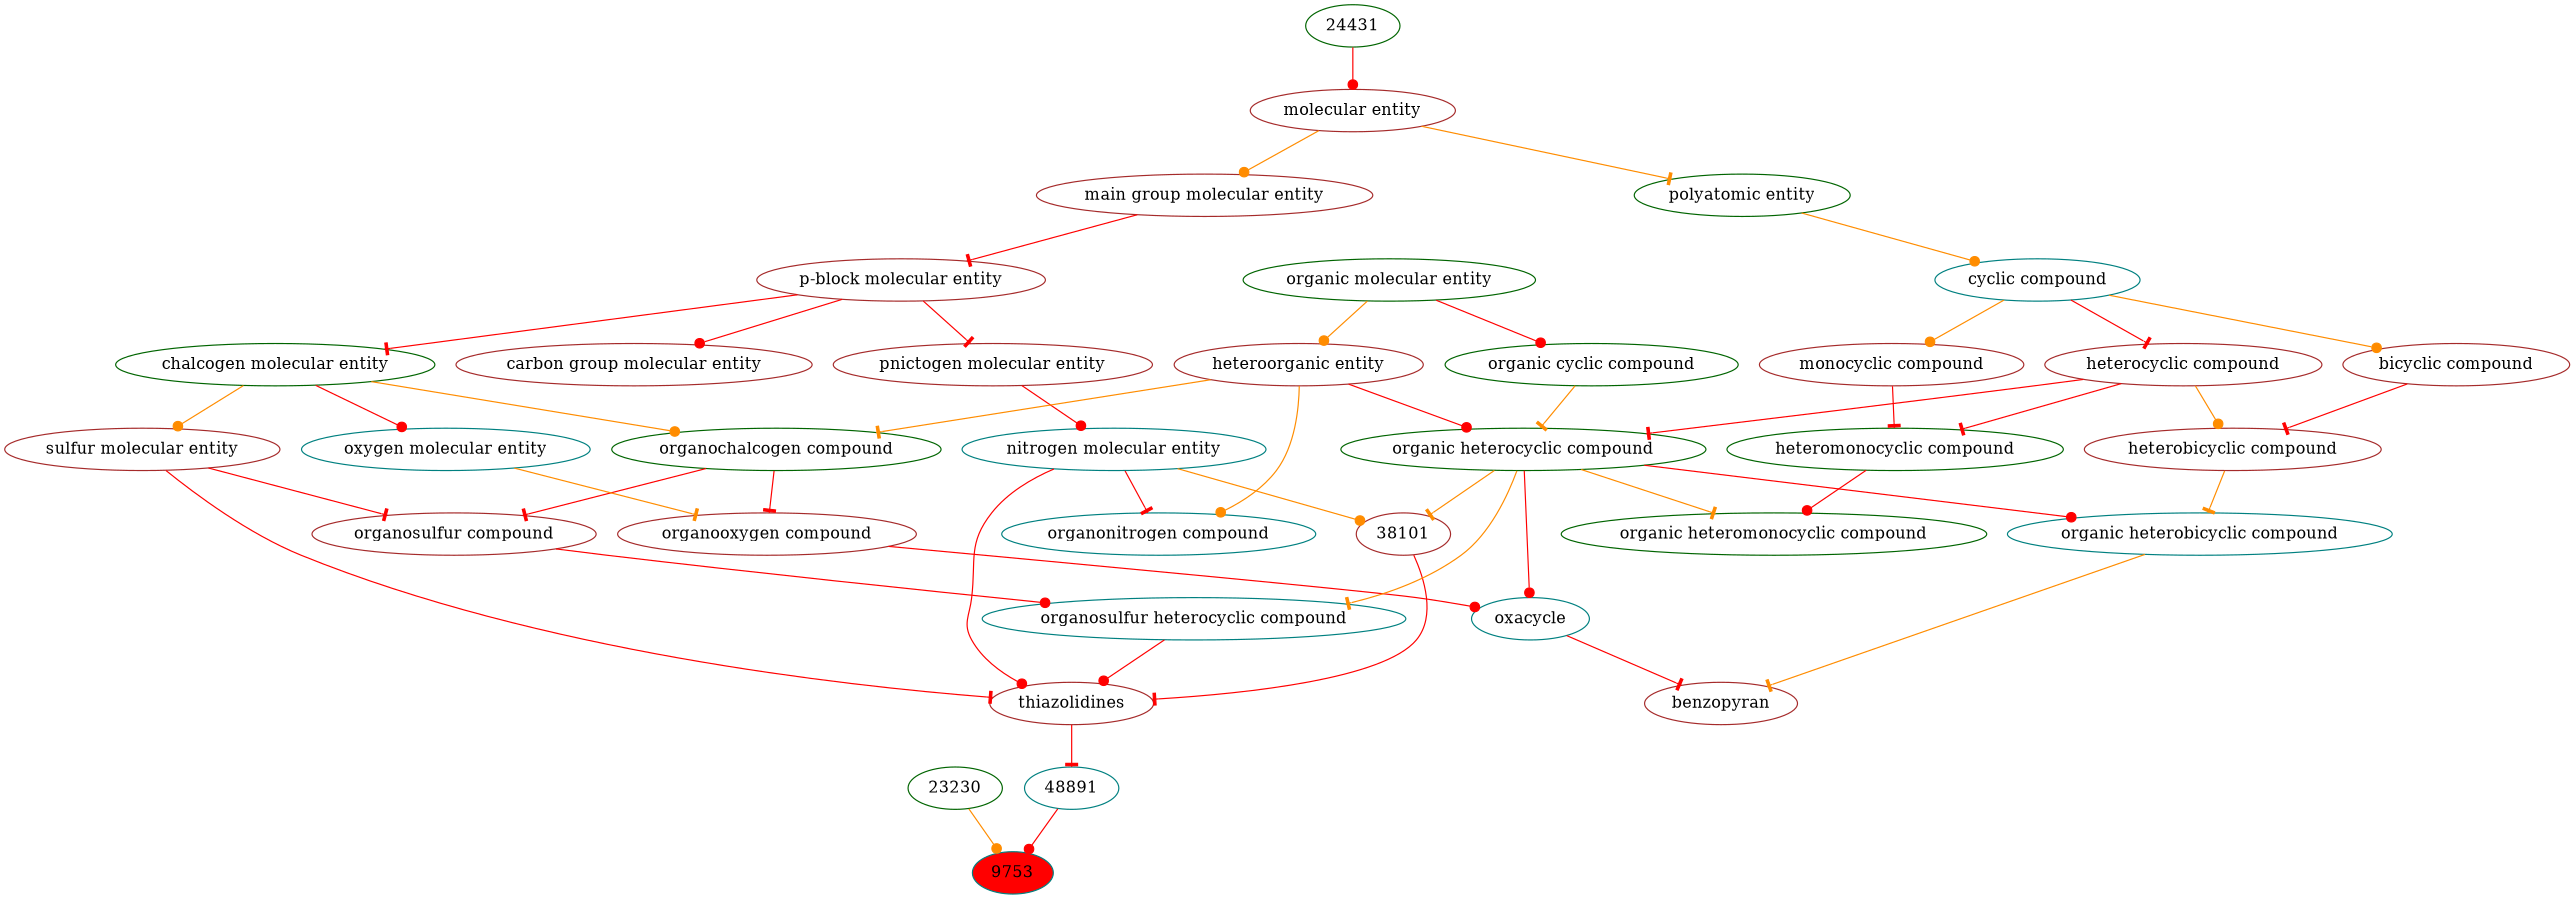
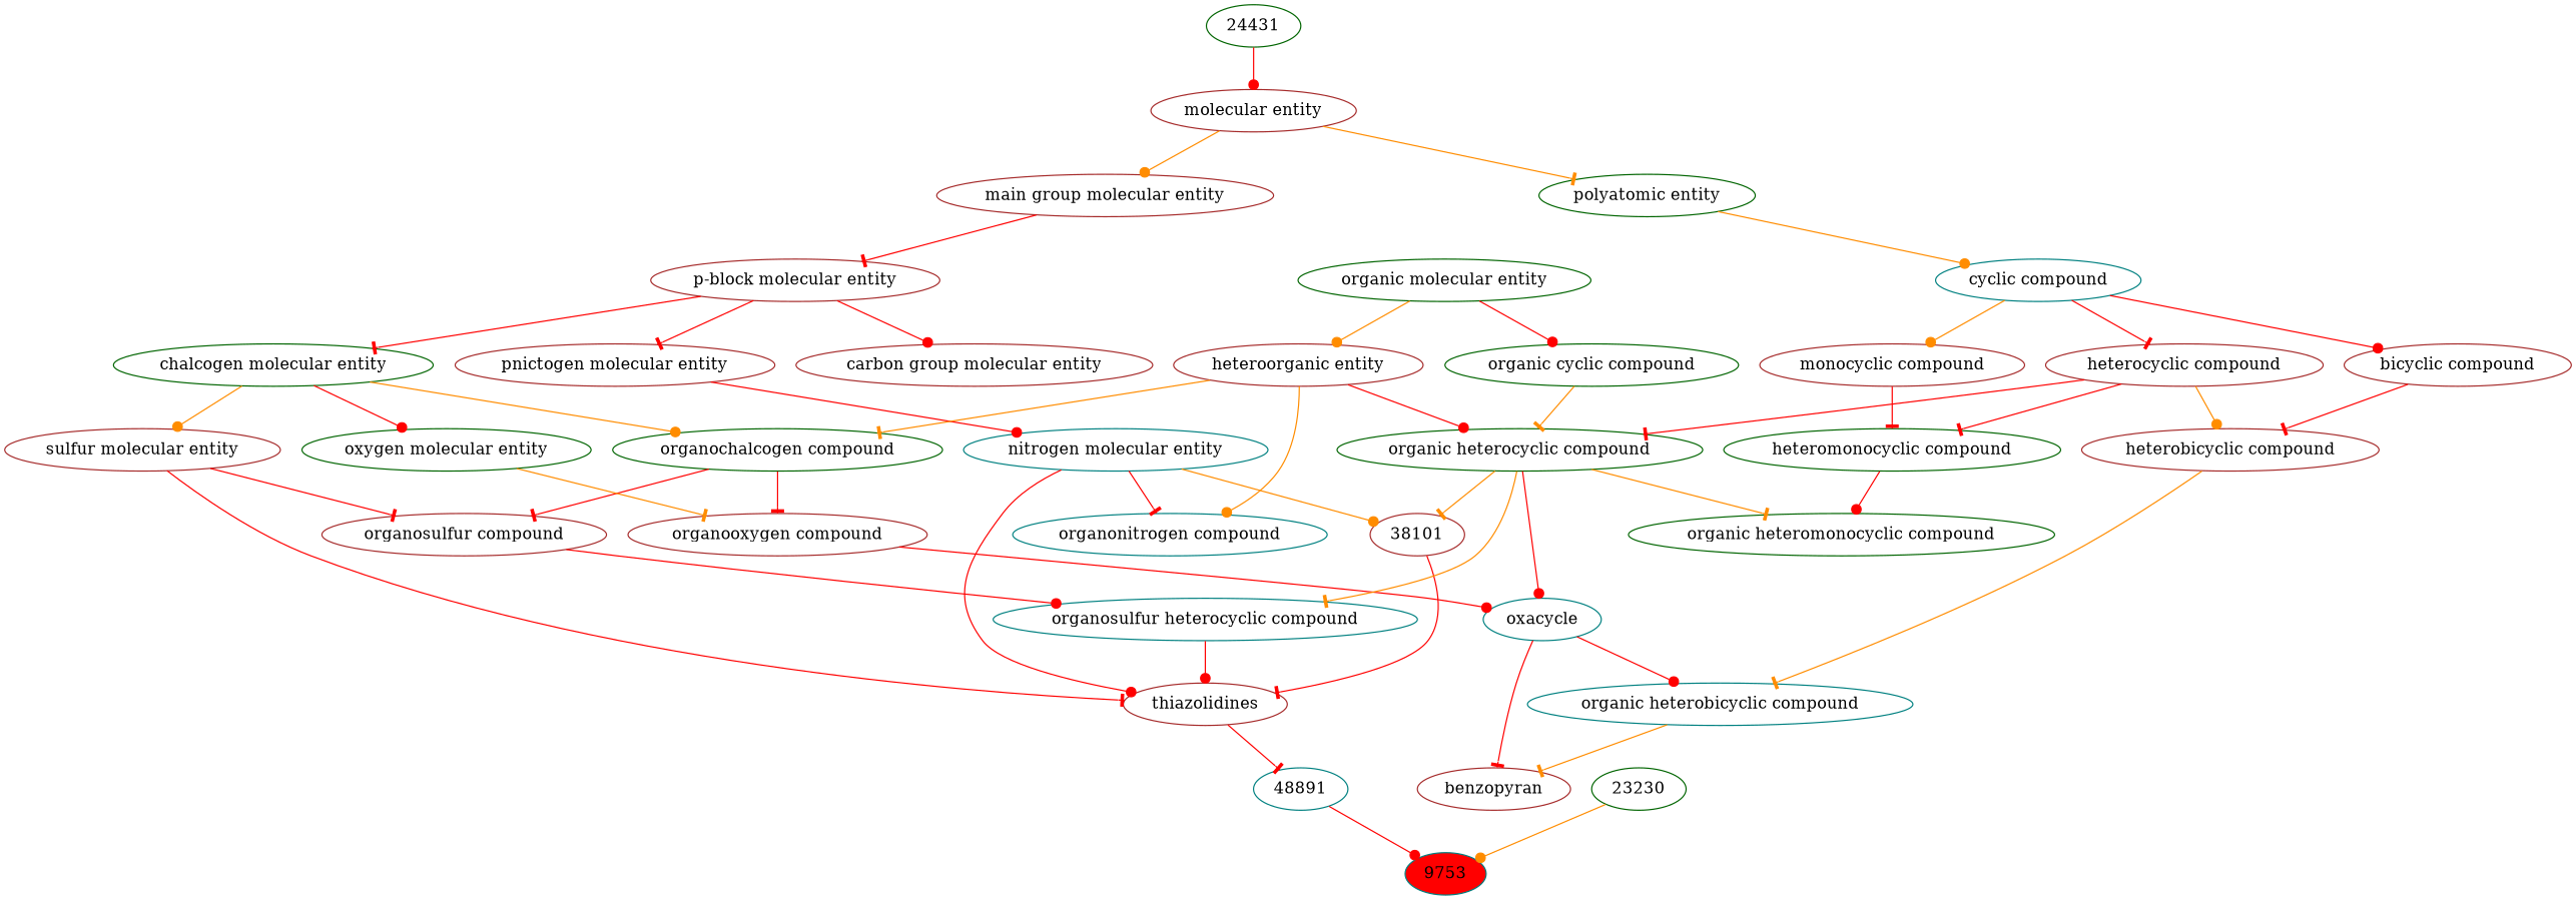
  digraph {
    node [color=brown]
    edge [arrowhead=dot color=red]
    n1 [color=teal fillcolor=red label=9753 style=filled]
    n2 [color=darkgreen label=23230]
    n3 [color=teal label=48891]
    n4 [label=thiazolidines]
    n5 [label=benzopyran]
    n6 [color=teal label="nitrogen molecular entity"]
    n7 [color=teal label="organonitrogen compound"]
    n8 [label=38101]
    n9 [label="sulfur molecular entity"]
    n10 [label="organosulfur compound"]
    n11 [color=teal label="organosulfur heterocyclic compound"]
    n12 [color=darkgreen label="organic heteromonocyclic compound"]
    n13 [color=teal label=oxacycle]
    n14 [color=teal label="organic heterobicyclic compound"]
    n15 [label="pnictogen molecular entity"]
    n16 [color=darkgreen label="chalcogen molecular entity"]
    n17 [color=darkgreen label="organochalcogen compound"]
-   n18 [color=teal label="oxygen molecular entity"]
+   n18 [color=darkgreen label="oxygen molecular entity"]
    n19 [label="organooxygen compound"]
    n20 [color=darkgreen label="heteromonocyclic compound"]
    n21 [color=darkgreen label="organic heterocyclic compound"]
    n22 [label="heterobicyclic compound"]
    n23 [label="p-block molecular entity"]
    n24 [label="carbon group molecular entity"]
    n25 [label="heterocyclic compound"]
    n26 [label="monocyclic compound"]
    n27 [label="heteroorganic entity"]
    n28 [color=darkgreen label="organic cyclic compound"]
    n29 [label="bicyclic compound"]
    n30 [label="main group molecular entity"]
    n31 [color=teal label="cyclic compound"]
    n32 [color=darkgreen label="organic molecular entity"]
    n33 [label="molecular entity"]
    n34 [color=darkgreen label="polyatomic entity"]
    n35 [color=darkgreen label=24431]
    n2 -> n1 [color=darkorange]
    n3 -> n1
    n4 -> n3 [arrowhead=tee]
    n6 -> n4
    n6 -> n7 [arrowhead=tee]
    n6 -> n8 [color=darkorange]
    n8 -> n4 [arrowhead=tee]
    n9 -> n4 [arrowhead=tee]
    n9 -> n10 [arrowhead=tee]
    n10 -> n11
    n11 -> n4
    n13 -> n5 [arrowhead=tee]
    n14 -> n5 [arrowhead=tee color=darkorange]
    n15 -> n6
    n16 -> n9 [color=darkorange]
    n16 -> n17 [color=darkorange]
    n16 -> n18
    n17 -> n10 [arrowhead=tee]
    n17 -> n19 [arrowhead=tee]
    n18 -> n19 [arrowhead=tee color=darkorange]
    n19 -> n13
    n20 -> n12
    n21 -> n8 [arrowhead=tee color=darkorange]
    n21 -> n11 [arrowhead=tee color=darkorange]
    n21 -> n12 [arrowhead=tee color=darkorange]
    n21 -> n13
-   n21 -> n14
+   n13 -> n14
    n22 -> n14 [arrowhead=tee color=darkorange]
    n23 -> n15 [arrowhead=tee]
    n23 -> n16 [arrowhead=tee]
    n23 -> n24
    n25 -> n20 [arrowhead=tee]
    n25 -> n21 [arrowhead=tee]
    n25 -> n22 [color=darkorange]
    n26 -> n20 [arrowhead=tee]
    n27 -> n7 [color=darkorange]
    n27 -> n17 [arrowhead=tee color=darkorange]
    n27 -> n21
    n28 -> n21 [arrowhead=tee color=darkorange]
    n29 -> n22 [arrowhead=tee]
    n30 -> n23 [arrowhead=tee]
    n31 -> n25 [arrowhead=tee]
    n31 -> n26 [color=darkorange]
-   n31 -> n29 [color=darkorange]
+   n31 -> n29
    n32 -> n27 [color=darkorange]
    n32 -> n28
    n33 -> n30 [color=darkorange]
    n33 -> n34 [arrowhead=tee color=darkorange]
    n34 -> n31 [color=darkorange]
    n35 -> n33
  }
